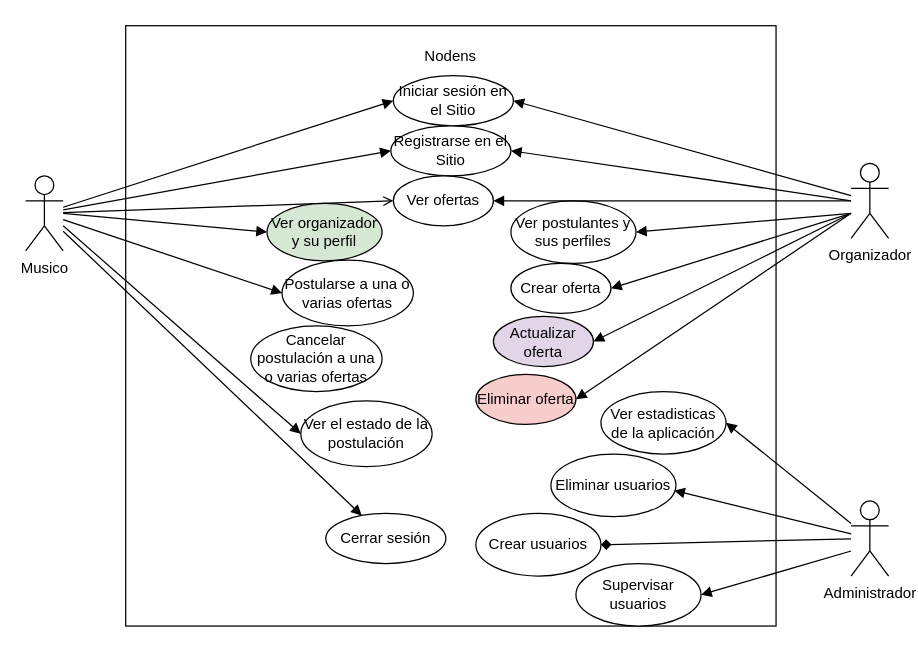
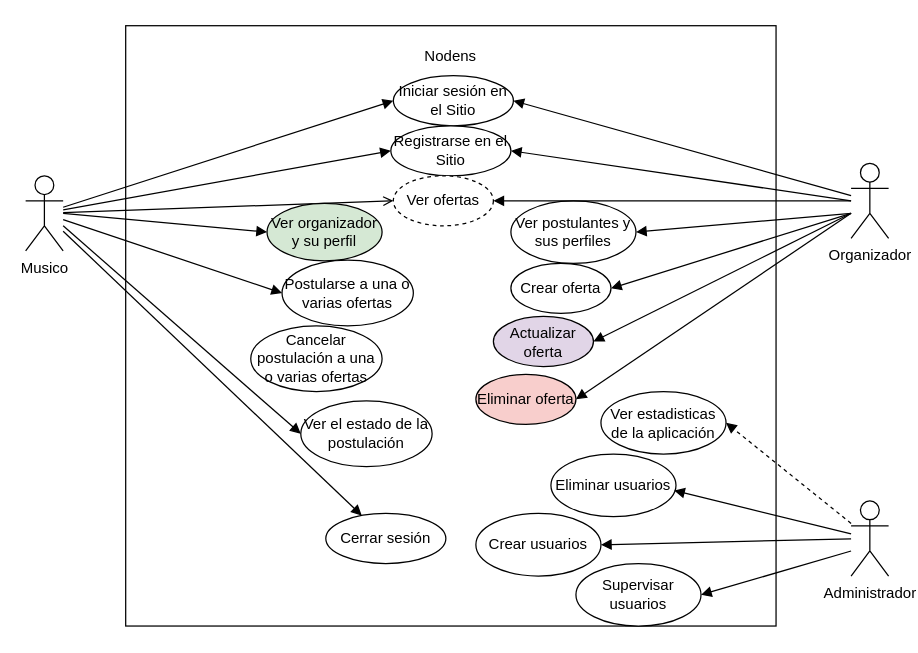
  <mxCell id="0" />
  <mxCell id="1" parent="0" />
  <mxCell id="2" value="" style="rounded=0;whiteSpace=wrap;html=1;points=[[0,0,0,0,0],[0,0.25,0,0,0],[0,0.5,0,0,0],[0,0.75,0,0,0],[0,1,0,0,0],[0.25,0,0,0,0],[0.25,1,0,0,0],[0.5,0,0,0,0],[0.5,1,0,0,0],[0.75,0,0,0,0],[0.75,1,0,0,0],[1,0,0,0,0],[1,0.25,0,0,0],[1,0.5,0,0,0],[1,0.75,0,0,0],[1,1,0,0,0]];movable=0;resizable=0;rotatable=0;deletable=0;editable=0;connectable=0;" vertex="1" parent="1"><mxGeometry x="100" y="20" width="520" height="480" as="geometry" /></mxCell>
  <mxCell id="3" value="Musico" style="shape=umlActor;verticalLabelPosition=bottom;verticalAlign=top;html=1;" parent="1" vertex="1"><mxGeometry x="20" y="140" width="30" height="60" as="geometry" /></mxCell>
  <mxCell id="4" value="Nodens" style="text;html=1;strokeColor=none;fillColor=none;align=center;verticalAlign=middle;whiteSpace=wrap;rounded=0;" vertex="1" parent="1"><mxGeometry x="330" y="30" width="60" height="30" as="geometry" /></mxCell>
  <mxCell id="5" value="Organizador" style="shape=umlActor;verticalLabelPosition=bottom;verticalAlign=top;html=1;" vertex="1" parent="1"><mxGeometry x="680" y="130" width="30" height="60" as="geometry" /></mxCell>
  <mxCell id="6" value="Administrador" style="shape=umlActor;verticalLabelPosition=bottom;verticalAlign=top;html=1;" vertex="1" parent="1"><mxGeometry x="680" y="400" width="30" height="60" as="geometry" /></mxCell>
  <mxCell id="7" value="Iniciar sesión en el Sitio" style="ellipse;whiteSpace=wrap;html=1;" vertex="1" parent="1"><mxGeometry x="314" y="60" width="96" height="40" as="geometry" /></mxCell>
  <mxCell id="8" value="" style="html=1;verticalAlign=bottom;endArrow=block;rounded=0;entryX=0;entryY=0.5;entryDx=0;entryDy=0;" edge="1" parent="1" source="3" target="7"><mxGeometry width="80" relative="1" as="geometry"><mxPoint x="60" y="180" as="sourcePoint" /><mxPoint x="200" y="170" as="targetPoint" /></mxGeometry></mxCell>
  <mxCell id="9" value="" style="html=1;verticalAlign=bottom;endArrow=block;rounded=0;entryX=1;entryY=0.5;entryDx=0;entryDy=0;" edge="1" parent="1" source="5" target="7"><mxGeometry width="80" relative="1" as="geometry"><mxPoint x="60" y="330" as="sourcePoint" /><mxPoint x="310" y="135" as="targetPoint" /></mxGeometry></mxCell>
  <mxCell id="10" value="Cerrar sesión" style="ellipse;whiteSpace=wrap;html=1;" vertex="1" parent="1"><mxGeometry x="260" y="410" width="96" height="40" as="geometry" /></mxCell>
  <mxCell id="11" value="" style="html=1;verticalAlign=bottom;endArrow=block;rounded=0;" edge="1" parent="1" source="3" target="10"><mxGeometry width="80" relative="1" as="geometry"><mxPoint x="70" y="331.472" as="sourcePoint" /><mxPoint x="339.6" y="178.2" as="targetPoint" /></mxGeometry></mxCell>
  <mxCell id="12" value="Crear oferta" style="ellipse;whiteSpace=wrap;html=1;" vertex="1" parent="1"><mxGeometry x="408" y="210" width="80" height="40" as="geometry" /></mxCell>
  <mxCell id="13" value="Actualizar oferta" style="ellipse;whiteSpace=wrap;html=1;fillColor=#e1d5e7;" vertex="1" parent="1"><mxGeometry x="394" y="252.5" width="80" height="40" as="geometry" /></mxCell>
  <mxCell id="14" value="Eliminar oferta" style="ellipse;whiteSpace=wrap;html=1;fillColor=#f8cecc;" vertex="1" parent="1"><mxGeometry x="380" y="298.75" width="80" height="40" as="geometry" /></mxCell>
  <mxCell id="15" value="Ver postulantes y sus perfiles" style="ellipse;whiteSpace=wrap;html=1;" vertex="1" parent="1"><mxGeometry x="408" y="160" width="100" height="50" as="geometry" /></mxCell>
  <mxCell id="16" value="Registrarse en el Sitio" style="ellipse;whiteSpace=wrap;html=1;" vertex="1" parent="1"><mxGeometry x="312" y="100" width="96" height="40" as="geometry" /></mxCell>
  <mxCell id="17" value="" style="html=1;verticalAlign=bottom;endArrow=block;rounded=0;entryX=1;entryY=0.5;entryDx=0;entryDy=0;" edge="1" parent="1" target="16"><mxGeometry width="80" relative="1" as="geometry"><mxPoint x="680" y="160" as="sourcePoint" /><mxPoint x="420" y="90" as="targetPoint" /></mxGeometry></mxCell>
  <mxCell id="18" value="" style="html=1;verticalAlign=bottom;endArrow=block;rounded=0;entryX=0;entryY=0.5;entryDx=0;entryDy=0;" edge="1" parent="1" source="3" target="16"><mxGeometry width="80" relative="1" as="geometry"><mxPoint x="50" y="180" as="sourcePoint" /><mxPoint x="418" y="130" as="targetPoint" /></mxGeometry></mxCell>
  <mxCell id="19" value="" style="html=1;verticalAlign=bottom;endArrow=block;rounded=0;entryX=1;entryY=0.5;entryDx=0;entryDy=0;" edge="1" parent="1" target="15"><mxGeometry width="80" relative="1" as="geometry"><mxPoint x="680" y="170" as="sourcePoint" /><mxPoint x="418" y="130" as="targetPoint" /></mxGeometry></mxCell>
  <mxCell id="20" value="" style="html=1;verticalAlign=bottom;endArrow=block;rounded=0;entryX=1;entryY=0.5;entryDx=0;entryDy=0;" edge="1" parent="1" target="12"><mxGeometry width="80" relative="1" as="geometry"><mxPoint x="680" y="170" as="sourcePoint" /><mxPoint x="500" y="190" as="targetPoint" /></mxGeometry></mxCell>
  <mxCell id="21" value="" style="html=1;verticalAlign=bottom;endArrow=block;rounded=0;entryX=1;entryY=0.5;entryDx=0;entryDy=0;" edge="1" parent="1" target="13"><mxGeometry width="80" relative="1" as="geometry"><mxPoint x="680" y="170" as="sourcePoint" /><mxPoint x="500" y="230" as="targetPoint" /></mxGeometry></mxCell>
  <mxCell id="22" value="" style="html=1;verticalAlign=bottom;endArrow=block;rounded=0;entryX=1;entryY=0.5;entryDx=0;entryDy=0;" edge="1" parent="1" target="14"><mxGeometry width="80" relative="1" as="geometry"><mxPoint x="680" y="170" as="sourcePoint" /><mxPoint x="500" y="270" as="targetPoint" /></mxGeometry></mxCell>
- <mxCell id="23" value="Ver ofertas" style="ellipse;whiteSpace=wrap;html=1;" vertex="1" parent="1"><mxGeometry x="314" y="140" width="80" height="40" as="geometry" /></mxCell>
+ <mxCell id="23" value="Ver ofertas" style="ellipse;whiteSpace=wrap;html=1;dashed=1;" vertex="1" parent="1"><mxGeometry x="314" y="140" width="80" height="40" as="geometry" /></mxCell>
  <mxCell id="24" value="Postularse a una o varias ofertas" style="ellipse;whiteSpace=wrap;html=1;" vertex="1" parent="1"><mxGeometry x="225" y="207.5" width="105" height="52.5" as="geometry" /></mxCell>
  <mxCell id="25" value="Cancelar postulación a una o varias ofertas" style="ellipse;whiteSpace=wrap;html=1;" vertex="1" parent="1"><mxGeometry x="200" y="260" width="105" height="52.5" as="geometry" /></mxCell>
  <mxCell id="26" value="Ver el estado de la postulación" style="ellipse;whiteSpace=wrap;html=1;" vertex="1" parent="1"><mxGeometry x="240" y="320" width="105" height="52.5" as="geometry" /></mxCell>
  <mxCell id="27" value="" style="html=1;verticalAlign=bottom;endArrow=open;rounded=0;entryX=0;entryY=0.5;entryDx=0;entryDy=0;" edge="1" parent="1" source="3" target="23"><mxGeometry width="80" relative="1" as="geometry"><mxPoint x="60" y="177.292" as="sourcePoint" /><mxPoint x="322" y="130" as="targetPoint" /></mxGeometry></mxCell>
  <mxCell id="28" value="" style="html=1;verticalAlign=bottom;endArrow=block;rounded=0;entryX=1;entryY=0.5;entryDx=0;entryDy=0;" edge="1" parent="1" target="23"><mxGeometry width="80" relative="1" as="geometry"><mxPoint x="680" y="160" as="sourcePoint" /><mxPoint x="498" y="190" as="targetPoint" /></mxGeometry></mxCell>
  <mxCell id="29" value="" style="html=1;verticalAlign=bottom;endArrow=block;rounded=0;entryX=0;entryY=0.5;entryDx=0;entryDy=0;" edge="1" parent="1" source="3" target="24"><mxGeometry width="80" relative="1" as="geometry"><mxPoint x="60" y="179.462" as="sourcePoint" /><mxPoint x="324" y="170" as="targetPoint" /></mxGeometry></mxCell>
  <mxCell id="30" value="" style="html=1;verticalAlign=bottom;endArrow=block;rounded=0;entryX=0;entryY=0.5;entryDx=0;entryDy=0;" edge="1" parent="1" target="26"><mxGeometry width="80" relative="1" as="geometry"><mxPoint x="50" y="180" as="sourcePoint" /><mxPoint x="200" y="258.75" as="targetPoint" /></mxGeometry></mxCell>
  <mxCell id="31" value="Ver organizador y su perfil" style="ellipse;whiteSpace=wrap;html=1;fillColor=#d5e8d4;" vertex="1" parent="1"><mxGeometry x="213" y="162" width="92" height="46" as="geometry" /></mxCell>
  <mxCell id="32" value="" style="html=1;verticalAlign=bottom;endArrow=block;rounded=0;entryX=0;entryY=0.5;entryDx=0;entryDy=0;" edge="1" parent="1" target="31"><mxGeometry width="80" relative="1" as="geometry"><mxPoint x="50" y="170" as="sourcePoint" /><mxPoint x="235" y="243.75" as="targetPoint" /></mxGeometry></mxCell>
  <mxCell id="33" value="Ver estadisticas de la aplicación" style="ellipse;whiteSpace=wrap;html=1;" vertex="1" parent="1"><mxGeometry x="480" y="312.5" width="100" height="50" as="geometry" /></mxCell>
  <mxCell id="34" value="Eliminar usuarios" style="ellipse;whiteSpace=wrap;html=1;" vertex="1" parent="1"><mxGeometry x="440" y="362.5" width="100" height="50" as="geometry" /></mxCell>
  <mxCell id="35" value="Crear usuarios" style="ellipse;whiteSpace=wrap;html=1;" vertex="1" parent="1"><mxGeometry x="380" y="410" width="100" height="50" as="geometry" /></mxCell>
  <mxCell id="36" value="Supervisar usuarios" style="ellipse;whiteSpace=wrap;html=1;" vertex="1" parent="1"><mxGeometry x="460" y="450" width="100" height="50" as="geometry" /></mxCell>
- <mxCell id="37" value="" style="html=1;verticalAlign=bottom;endArrow=block;rounded=0;entryX=1;entryY=0.5;entryDx=0;entryDy=0;" edge="1" parent="1" source="6" target="33"><mxGeometry width="80" relative="1" as="geometry"><mxPoint x="690" y="180.75" as="sourcePoint" /><mxPoint x="361.941" y="415.858" as="targetPoint" /></mxGeometry></mxCell>
+ <mxCell id="37" value="" style="html=1;verticalAlign=bottom;endArrow=block;rounded=0;entryX=1;entryY=0.5;entryDx=0;entryDy=0;dashed=1;" edge="1" parent="1" source="6" target="33"><mxGeometry width="80" relative="1" as="geometry"><mxPoint x="690" y="180.75" as="sourcePoint" /><mxPoint x="361.941" y="415.858" as="targetPoint" /></mxGeometry></mxCell>
  <mxCell id="38" value="" style="html=1;verticalAlign=bottom;endArrow=block;rounded=0;entryX=0.985;entryY=0.583;entryDx=0;entryDy=0;entryPerimeter=0;" edge="1" parent="1" source="6" target="34"><mxGeometry width="80" relative="1" as="geometry"><mxPoint x="690" y="429.722" as="sourcePoint" /><mxPoint x="570" y="347.5" as="targetPoint" /></mxGeometry></mxCell>
- <mxCell id="39" value="" style="html=1;verticalAlign=bottom;endArrow=diamond;rounded=0;entryX=1;entryY=0.5;entryDx=0;entryDy=0;" edge="1" parent="1" source="6" target="35"><mxGeometry width="80" relative="1" as="geometry"><mxPoint x="690" y="436.324" as="sourcePoint" /><mxPoint x="548.5" y="401.65" as="targetPoint" /></mxGeometry></mxCell>
+ <mxCell id="39" value="" style="html=1;verticalAlign=bottom;endArrow=block;rounded=0;entryX=1;entryY=0.5;entryDx=0;entryDy=0;" edge="1" parent="1" source="6" target="35"><mxGeometry width="80" relative="1" as="geometry"><mxPoint x="690" y="436.324" as="sourcePoint" /><mxPoint x="548.5" y="401.65" as="targetPoint" /></mxGeometry></mxCell>
  <mxCell id="40" value="" style="html=1;verticalAlign=bottom;endArrow=block;rounded=0;entryX=1;entryY=0.5;entryDx=0;entryDy=0;" edge="1" parent="1" target="36"><mxGeometry width="80" relative="1" as="geometry"><mxPoint x="680" y="440" as="sourcePoint" /><mxPoint x="490" y="445" as="targetPoint" /></mxGeometry></mxCell>
